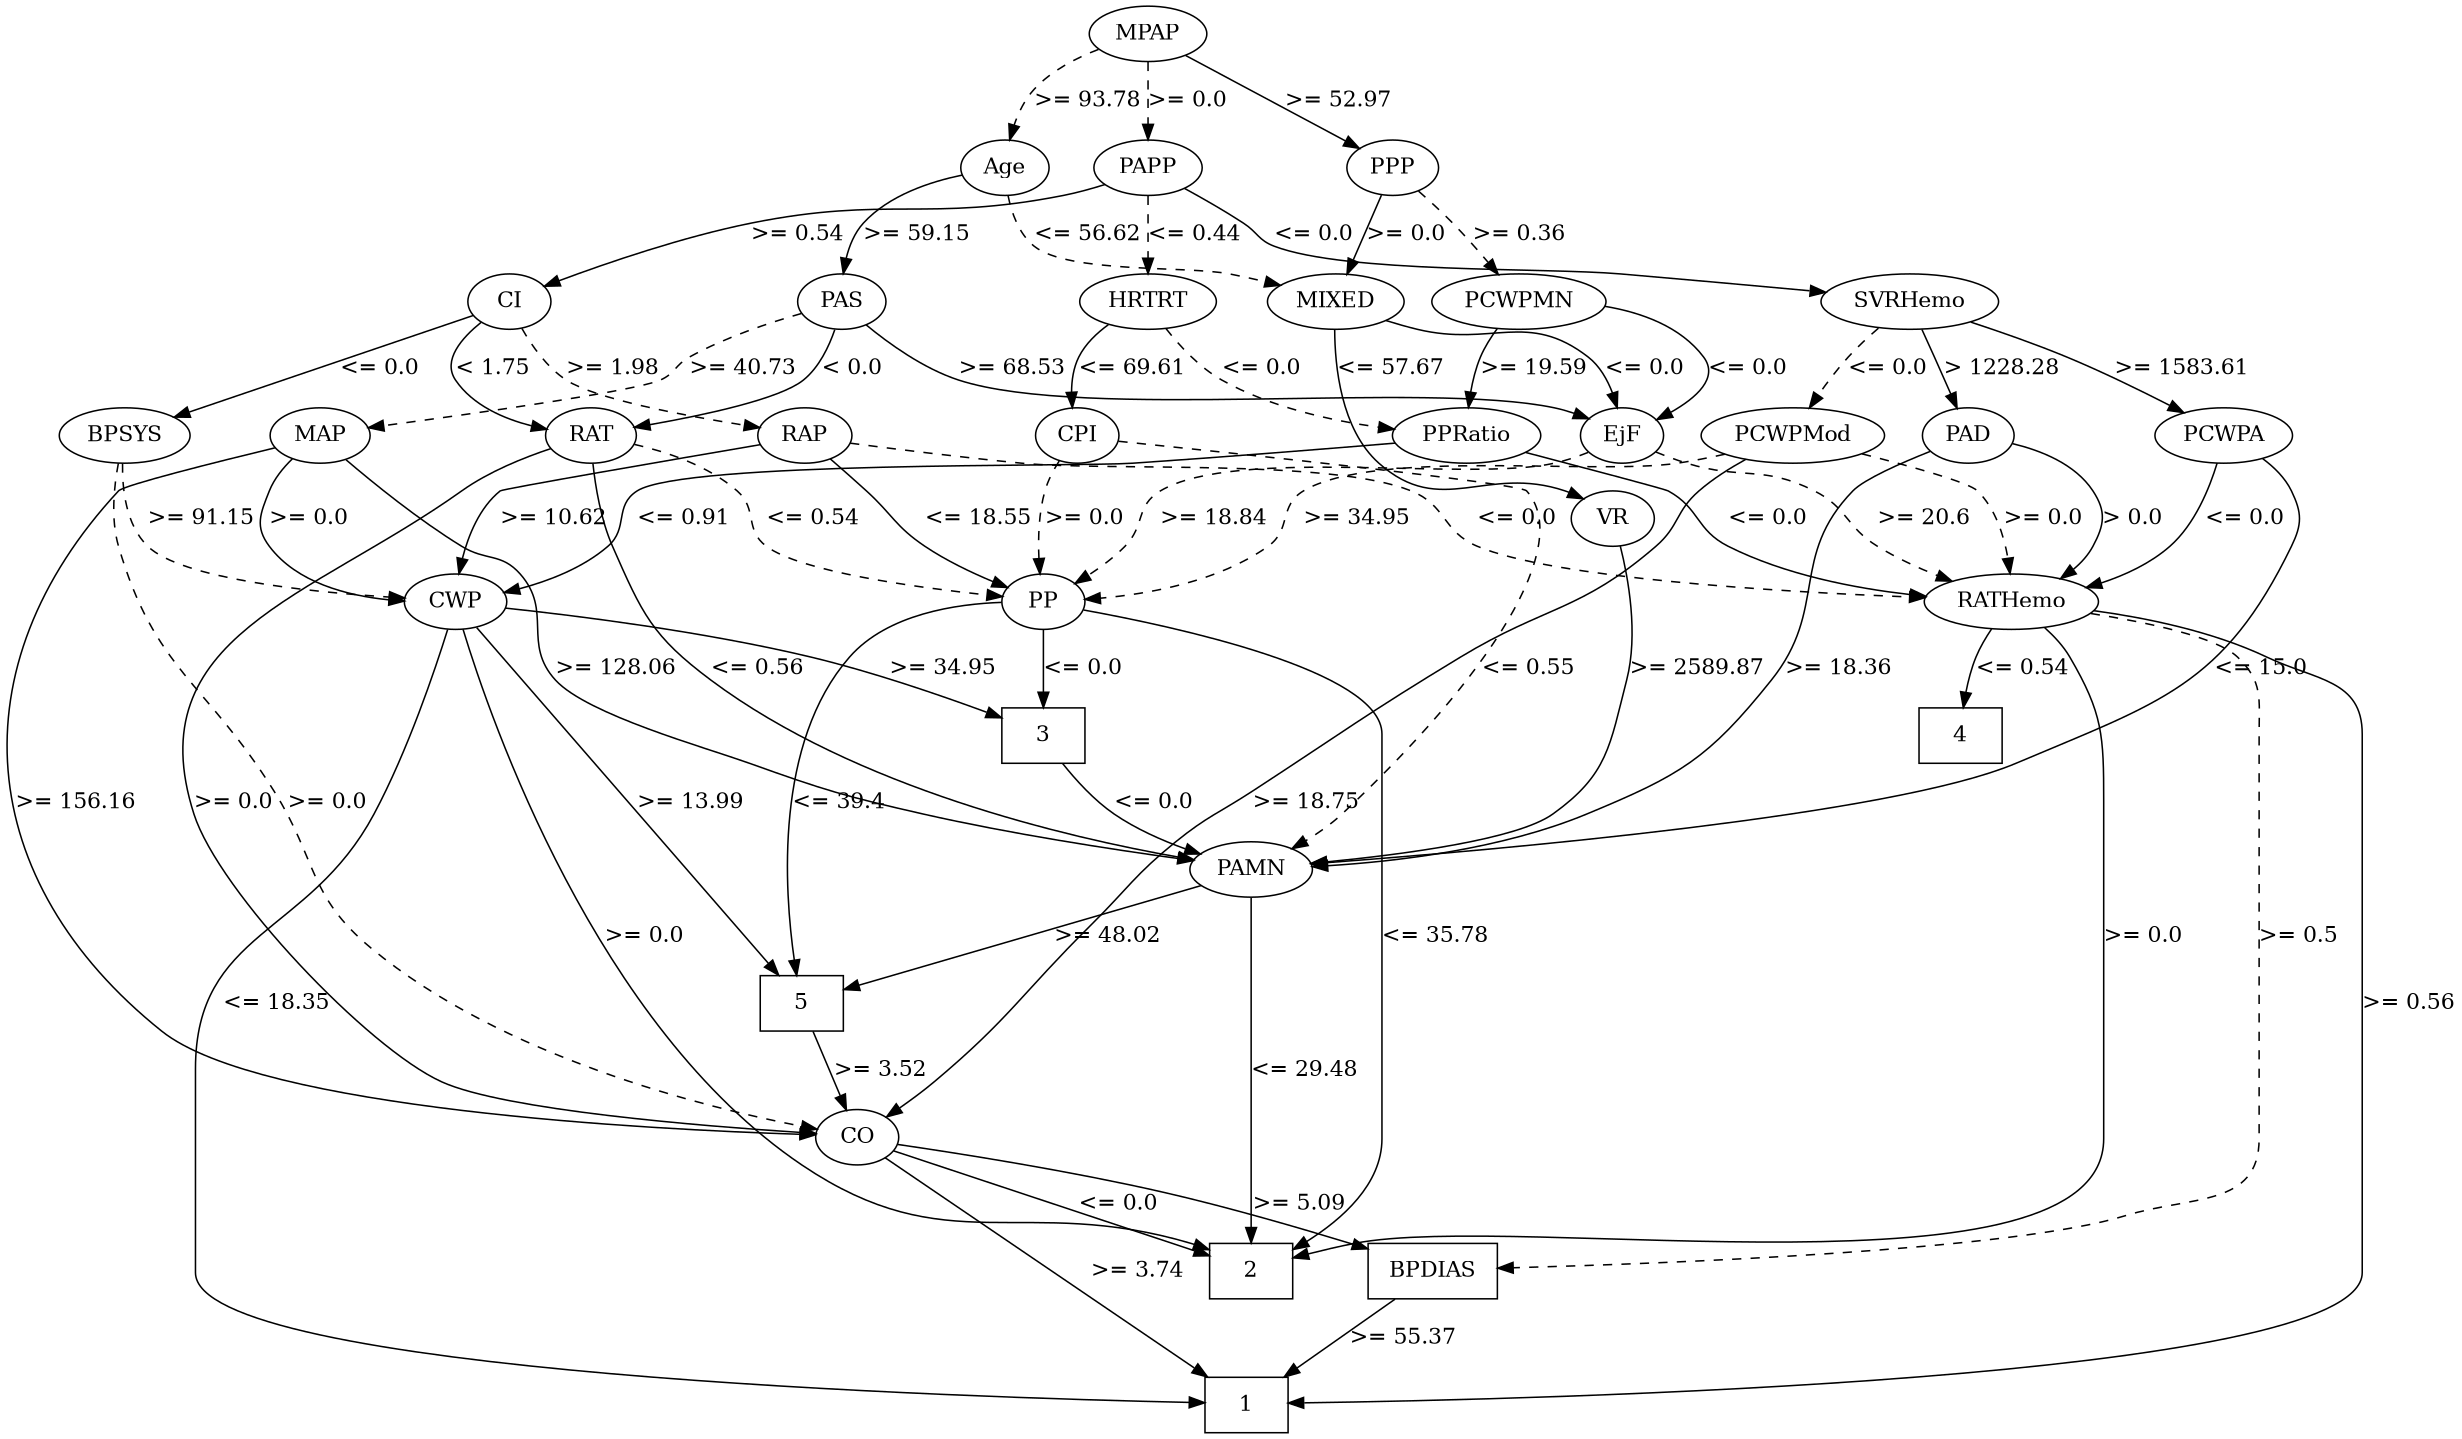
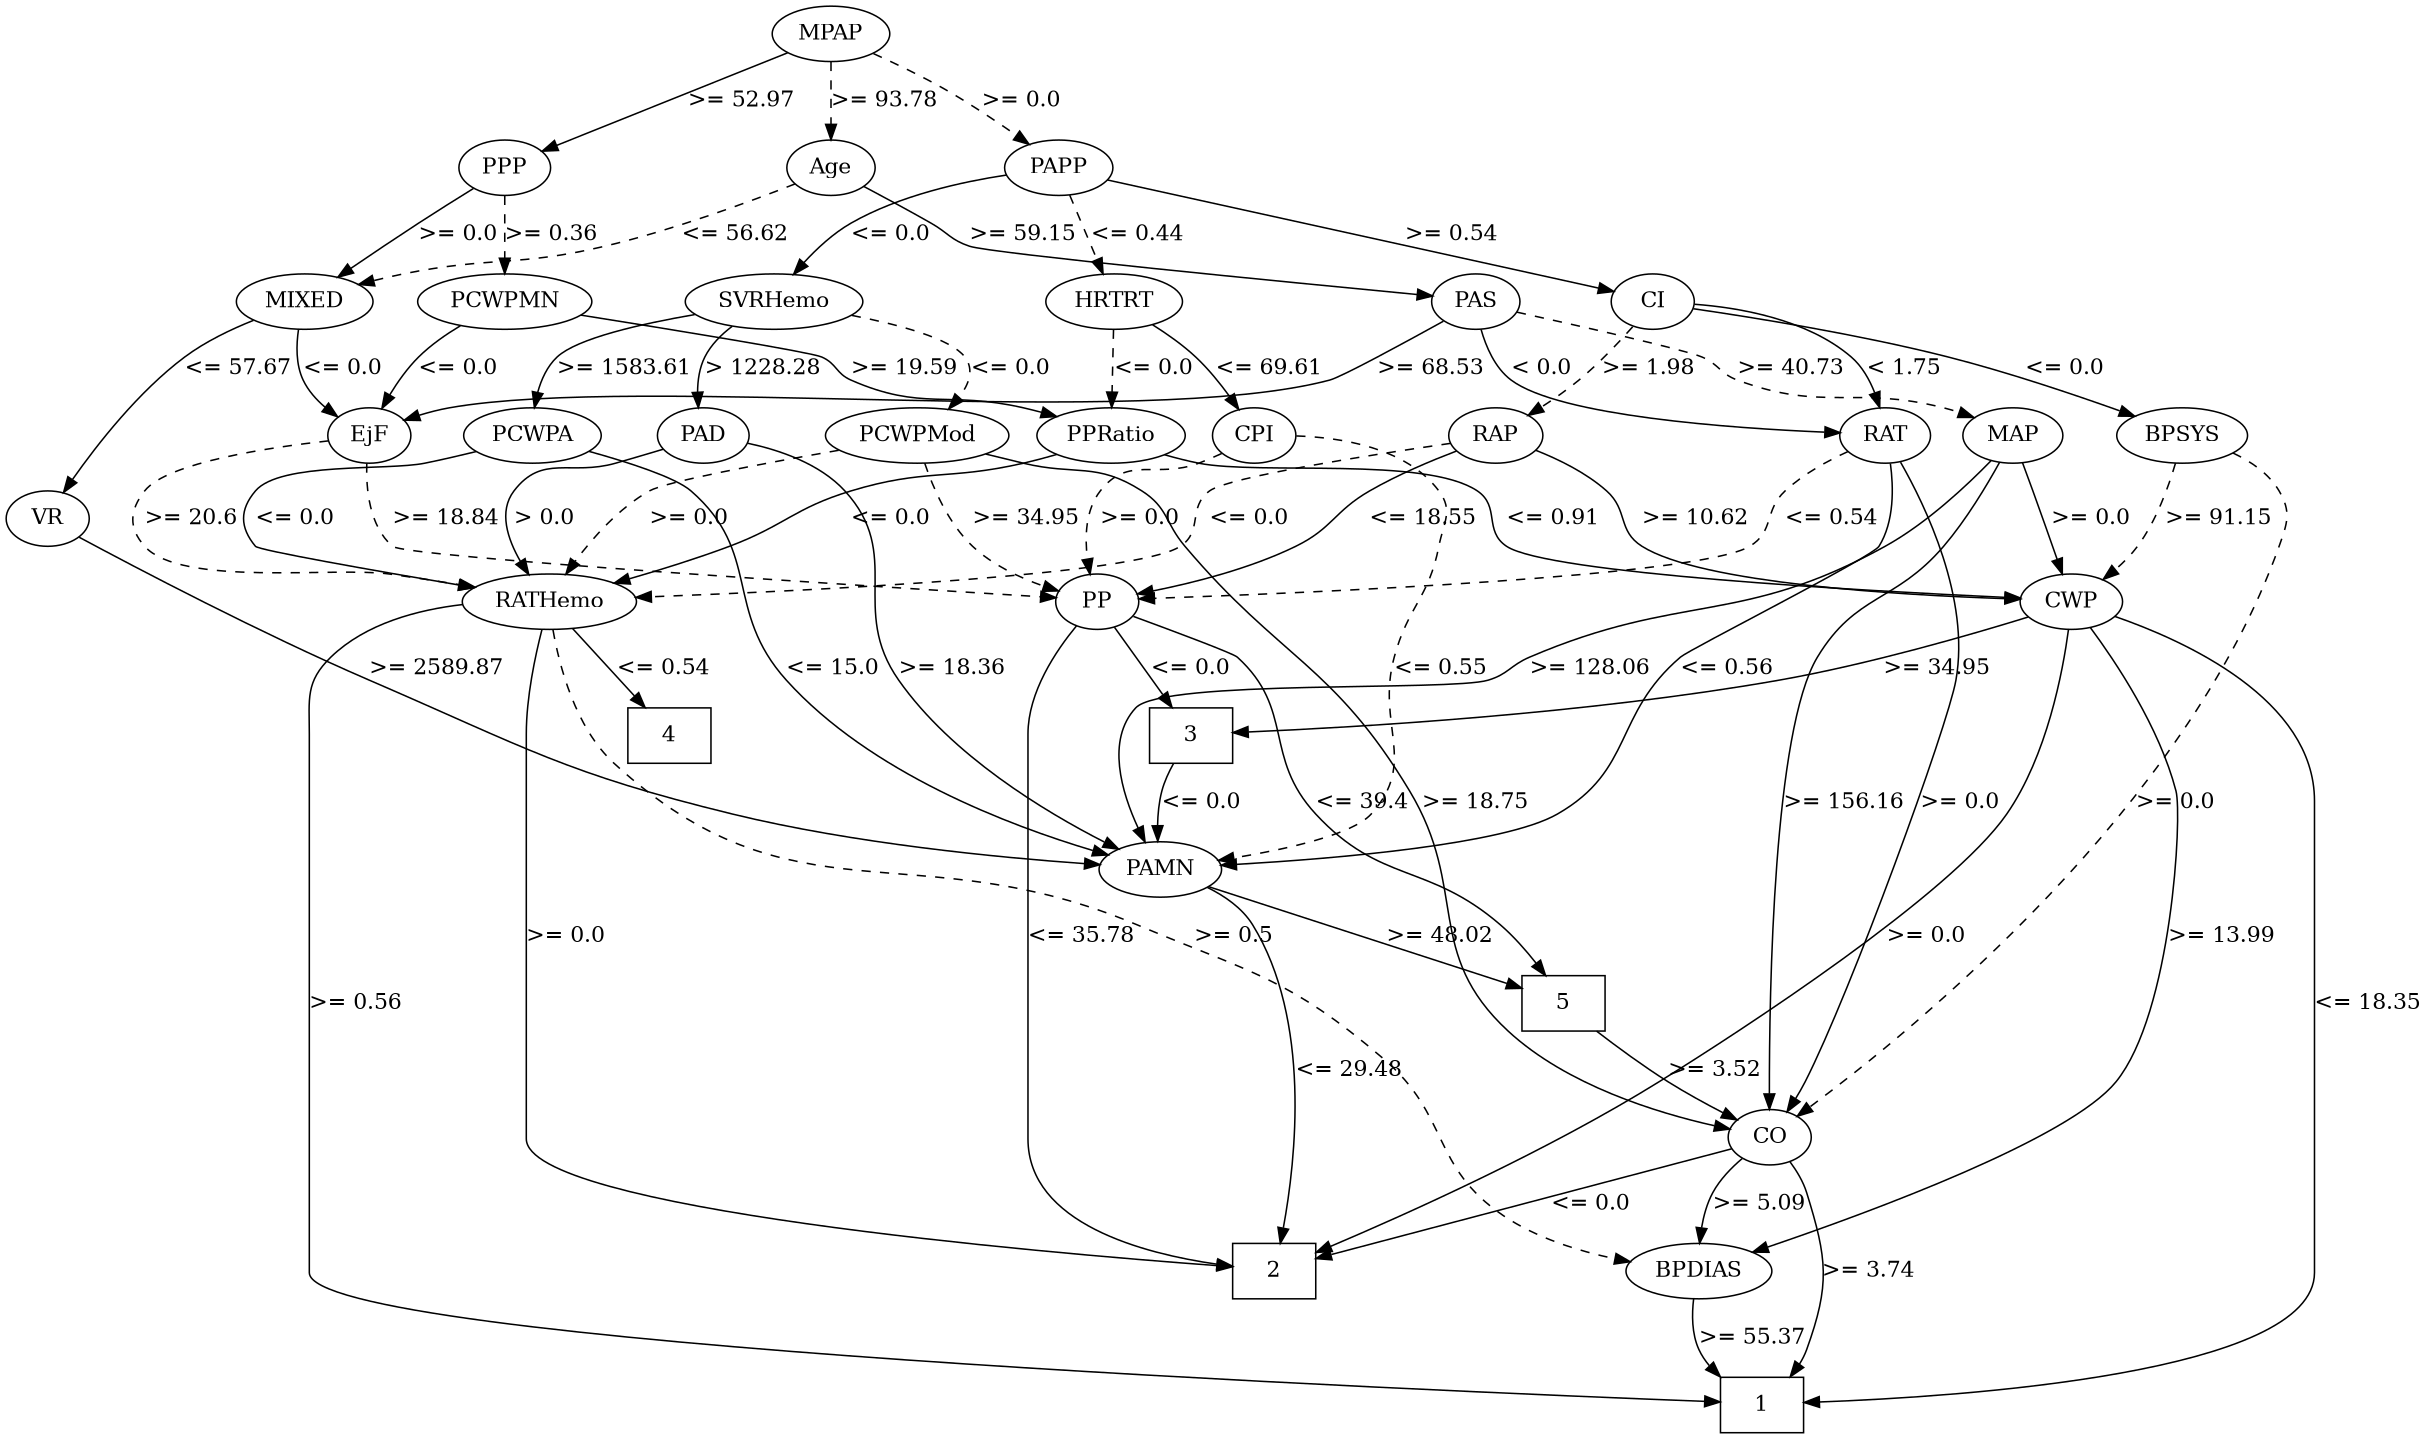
  strict digraph {
    edge [op=">=" param=0.0 style=solid]
    1 [height=0.5 shape=box width=0.75]
    2 [height=0.5 shape=box width=0.75]
    3 [height=0.5 shape=box width=0.75]
    PAMN [height=0.5 width=1.0139]
    4 [height=0.5 shape=box width=0.75]
    5 [height=0.5 shape=box width=0.75]
    CO [height=0.5 width=0.75]
    RAP [height=0.5 width=0.77778]
    CWP [height=0.5 width=0.84854]
    RATHemo [height=0.5 width=1.375]
    PP [height=0.5 width=0.75]
-   BPDIAS [height=0.5 width=1.1735 shape=box]
+   BPDIAS [height=0.5 width=1.1735]
    PAS [height=0.5 width=0.75]
    MAP [height=0.5 width=0.84854]
    RAT [height=0.5 width=0.76389]
    EjF [height=0.5 width=0.75]
    PAD [height=0.5 width=0.79437]
    PCWPMod [height=0.5 width=1.4444]
    PCWPA [height=0.5 width=1.1555]
    PCWPMN [height=0.5 width=1.3902]
    PPRatio [height=0.5 width=1.1013]
    CI [height=0.5 width=0.75]
    BPSYS [height=0.5 width=1.0471]
    SVRHemo [height=0.5 width=1.3902]
    MIXED [height=0.5 width=1.125]
    VR [height=0.5 width=0.75]
    HRTRT [height=0.5 width=1.1013]
    CPI [height=0.5 width=0.75]
    MPAP [height=0.5 width=0.97491]
    PPP [height=0.5 width=0.75]
    PAPP [height=0.5 width=0.88889]
    Age [height=0.5 width=0.75]
    3 -> PAMN [label="<= 0.0" op="<="]
    PAMN -> 2 [label="<= 29.48" op="<=" param=29.48]
    PAMN -> 5 [label=">= 48.02" param=48.02]
    5 -> CO [label=">= 3.52" param=3.52]
    CO -> 1 [label=">= 3.74" param=3.74]
    CO -> 2 [label="<= 0.0" op="<="]
    CO -> BPDIAS [label=">= 5.09" param=5.09]
    RAP -> CWP [label=">= 10.62" param=10.62]
    RAP -> RATHemo [label="<= 0.0" op="<=" style=dashed]
    RAP -> PP [label="<= 18.55" op="<=" param=18.55]
    CWP -> 1 [label="<= 18.35" op="<=" param=18.35]
    CWP -> 2 [label=">= 0.0"]
    CWP -> 3 [label=">= 34.95" param=34.95]
-   CWP -> 5 [label=">= 13.99" param=13.99]
+   CWP -> BPDIAS [label=">= 13.99" param=13.99]
    RATHemo -> 1 [label=">= 0.56" param=0.56]
    RATHemo -> 2 [label=">= 0.0"]
    RATHemo -> 4 [label="<= 0.54" op="<=" param=0.54]
    RATHemo -> BPDIAS [label=">= 0.5" param=0.5 style=dashed]
    PP -> 2 [label="<= 35.78" op="<=" param=35.78]
    PP -> 3 [label="<= 0.0" op="<="]
    PP -> 5 [label="<= 39.4" op="<=" param=39.4]
    BPDIAS -> 1 [label=">= 55.37" param=55.37]
    PAS -> MAP [label=">= 40.73" param=40.73 style=dashed]
    PAS -> RAT [label="< 0.0" op="<"]
    PAS -> EjF [label=">= 68.53" param=68.53]
    MAP -> PAMN [label=">= 128.06" param=128.06]
    MAP -> CO [label=">= 156.16" param=156.16]
    MAP -> CWP [label=">= 0.0"]
    RAT -> PAMN [label="<= 0.56" op="<=" param=0.56]
    RAT -> CO [label=">= 0.0"]
    RAT -> PP [label="<= 0.54" op="<=" param=0.54 style=dashed]
    EjF -> RATHemo [label=">= 20.6" param=20.6 style=dashed]
    EjF -> PP [label=">= 18.84" param=18.84 style=dashed]
    PAD -> PAMN [label=">= 18.36" param=18.36]
    PAD -> RATHemo [label="> 0.0" op=">"]
    PCWPMod -> CO [label=">= 18.75" param=18.75]
    PCWPMod -> RATHemo [label=">= 0.0" style=dashed]
    PCWPMod -> PP [label=">= 34.95" param=34.95 style=dashed]
    PCWPA -> PAMN [label="<= 15.0" op="<=" param=15.0]
    PCWPA -> RATHemo [label="<= 0.0" op="<="]
    PCWPMN -> EjF [label="<= 0.0" op="<="]
    PCWPMN -> PPRatio [label=">= 19.59" param=19.59]
    PPRatio -> CWP [label="<= 0.91" op="<=" param=0.91]
    PPRatio -> RATHemo [label="<= 0.0" op="<="]
    CI -> RAP [label=">= 1.98" param=1.98 style=dashed]
    CI -> RAT [label="< 1.75" op="<" param=1.75]
    CI -> BPSYS [label="<= 0.0" op="<="]
    BPSYS -> CO [label=">= 0.0" style=dashed]
    BPSYS -> CWP [label=">= 91.15" param=91.15 style=dashed]
    SVRHemo -> PAD [label="> 1228.28" op=">" param=1228.28]
    SVRHemo -> PCWPMod [label="<= 0.0" op="<=" style=dashed]
    SVRHemo -> PCWPA [label=">= 1583.61" param=1583.61]
    MIXED -> EjF [label="<= 0.0" op="<="]
    MIXED -> VR [label="<= 57.67" op="<=" param=57.67]
    VR -> PAMN [label=">= 2589.87" param=2589.87]
    HRTRT -> PPRatio [label="<= 0.0" op="<=" style=dashed]
    HRTRT -> CPI [label="<= 69.61" op="<=" param=69.61]
    CPI -> PAMN [label="<= 0.55" op="<=" param=0.55 style=dashed]
    CPI -> PP [label=">= 0.0" style=dashed]
    MPAP -> PPP [label=">= 52.97" param=52.97]
    MPAP -> PAPP [label=">= 0.0" style=dashed]
    MPAP -> Age [label=">= 93.78" param=93.78 style=dashed]
    PPP -> PCWPMN [label=">= 0.36" param=0.36 style=dashed]
    PPP -> MIXED [label=">= 0.0"]
    PAPP -> CI [label=">= 0.54" param=0.54]
    PAPP -> SVRHemo [label="<= 0.0" op="<="]
    PAPP -> HRTRT [label="<= 0.44" op="<=" param=0.44 style=dashed]
    Age -> PAS [label=">= 59.15" param=59.15]
    Age -> MIXED [label="<= 56.62" op="<=" param=56.62 style=dashed]
  }
